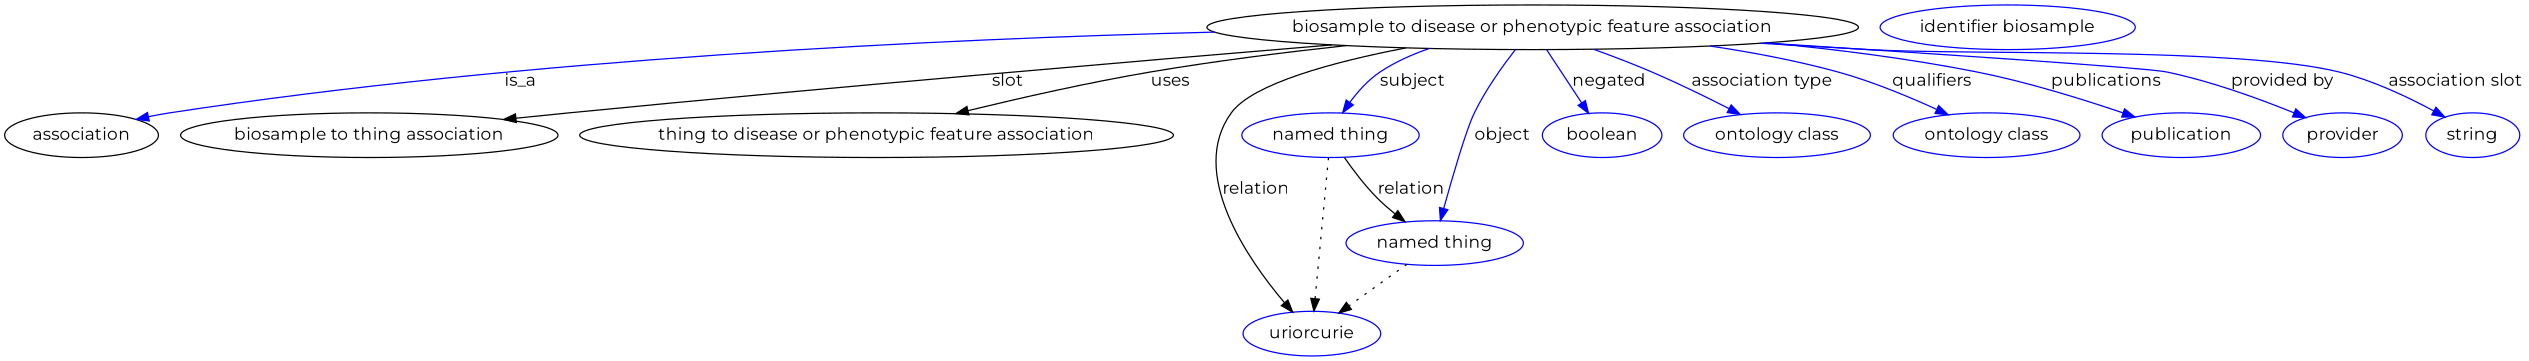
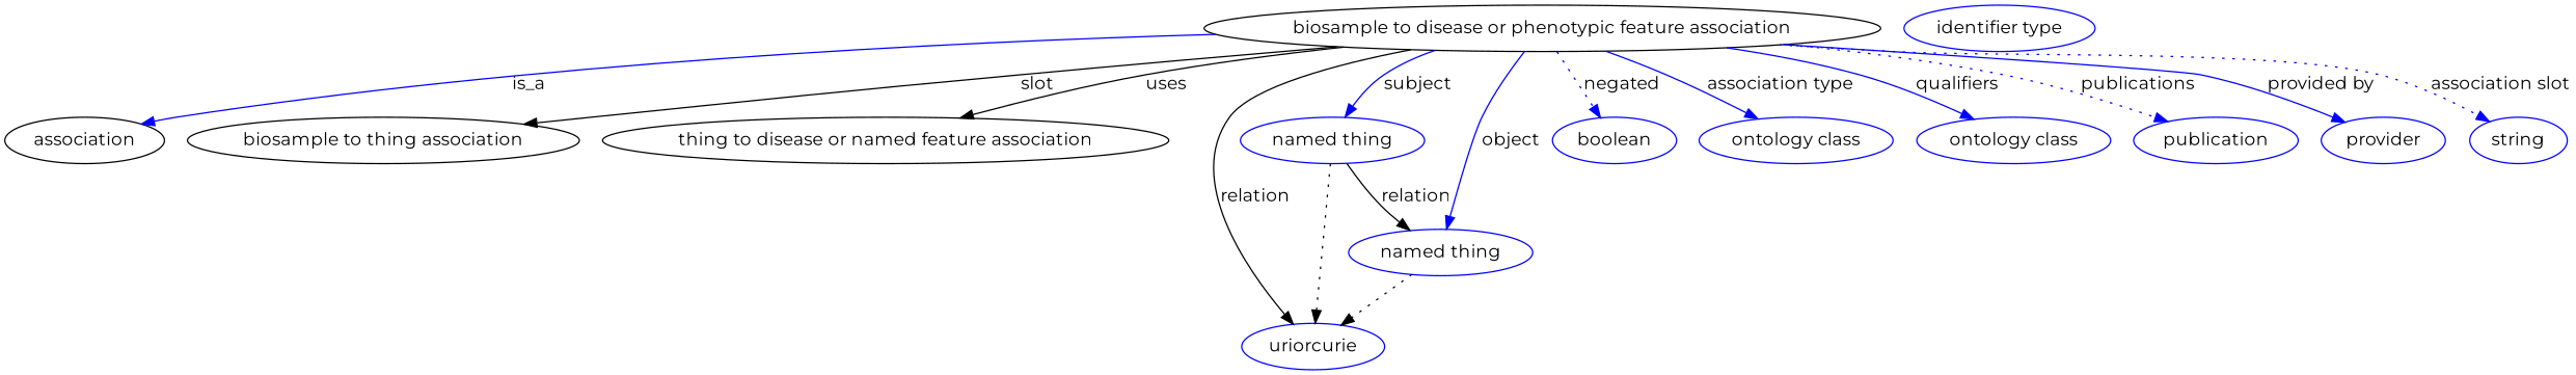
  digraph {
    fontname=Montserrat
    node [fontname=Montserrat color=blue]
    edge [color=blue fontname=Montserrat style=solid]
    n1 [height=0.5 label="biosample to disease or phenotypic feature association" width=5.6288 color=""]
    association [height=0.5 width=1.3723 color=""]
    "biosample to thing association" [height=0.5 width=3.2623 color=""]
-   "thing to disease or phenotypic feature association" [height=0.5 width=5.1241 color=""]
+   "thing to disease or phenotypic feature association" [height=0.5 width=5.1241 label="thing to disease or named feature association" color=""]
    n5 [height=0.5 label="named thing" width=1.5019]
    n6 [height=0.5 label=uriorcurie width=1.2492]
    n7 [height=0.5 label="named thing" width=1.5019]
    n8 [height=0.5 label=boolean width=1.0584]
    n9 [height=0.5 label="ontology class" width=1.6931]
    n10 [height=0.5 label="ontology class" width=1.6931]
    n11 [height=0.5 label=publication width=1.3859]
    n12 [height=0.5 label=provider width=1.1129]
    n13 [height=0.5 label=string width=0.8403]
-   n14 [height=0.5 label="identifier biosample" width=1.652]
+   n14 [height=0.5 label="identifier type" width=1.652]
    n1 -> association [label=is_a style=""]
    n1 -> "biosample to thing association" [label=slot color="" style=""]
    n1 -> "thing to disease or phenotypic feature association" [label=uses color="" style=""]
    n1 -> n5 [label=subject]
    n1 -> n6 [color=black label=relation]
    n1 -> n7 [label=object]
-   n1 -> n8 [label=negated]
+   n1 -> n8 [label=negated style=dotted]
    n1 -> n9 [label="association type"]
    n1 -> n10 [label=qualifiers]
-   n1 -> n11 [label=publications]
+   n1 -> n11 [label=publications style=dotted]
    n1 -> n12 [label="provided by"]
-   n1 -> n13 [label="association slot"]
+   n1 -> n13 [label="association slot" style=dotted]
    n5 -> n6 [style=dotted color=""]
    n5 -> n7 [label=relation color="" style=""]
    n7 -> n6 [style=dotted color=""]
  }
